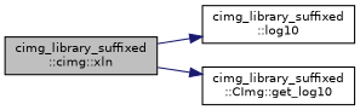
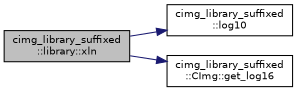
  digraph {
    rankdir=LR
    node [color=black fillcolor=white fontname=Helvetica fontsize=10 shape=record style=filled]
    edge [color=midnightblue fontname=Helvetica fontsize=10 labelfontname=Helvetica labelfontsize=10 style=solid]
-   n1 [fillcolor=grey75 fontcolor=black height=0.2 label="cimg_library_suffixed\l::cimg::xln" width=0.4]
+   n1 [fillcolor=grey75 fontcolor=black height=0.2 label="cimg_library_suffixed\l::library::xln" width=0.4]
    n2 [height=0.2 label="cimg_library_suffixed\l::log10" width=0.4]
-   n3 [height=0.2 label="cimg_library_suffixed\l::CImg::get_log10" width=0.4]
+   n3 [height=0.2 label="cimg_library_suffixed\l::CImg::get_log16" width=0.4]
    n1 -> n2
    n1 -> n3
  }
